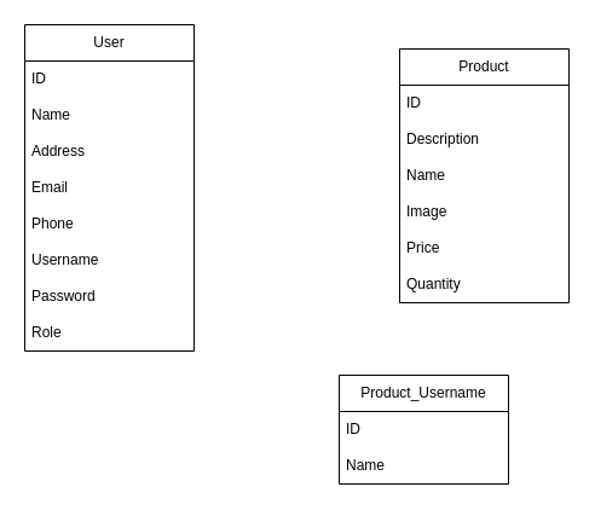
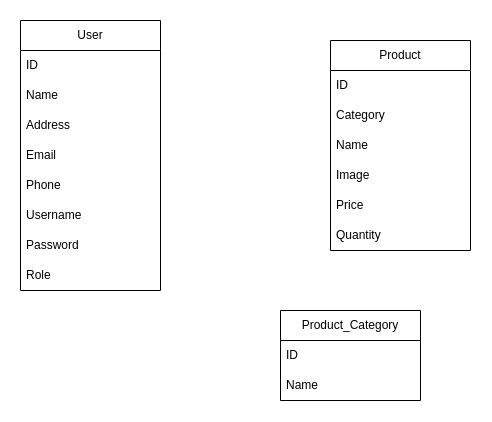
  <mxCell id="0" />
  <mxCell id="1" parent="0" />
  <mxCell id="2" value="User" style="swimlane;fontStyle=0;childLayout=stackLayout;horizontal=1;startSize=30;horizontalStack=0;resizeParent=1;resizeParentMax=0;resizeLast=0;collapsible=1;marginBottom=0;whiteSpace=wrap;html=1;" parent="1" vertex="1"><mxGeometry x="20" y="20" width="140" height="270" as="geometry" /></mxCell>
  <mxCell id="3" value="ID" style="text;strokeColor=none;fillColor=none;align=left;verticalAlign=middle;spacingLeft=4;spacingRight=4;overflow=hidden;points=[[0,0.5],[1,0.5]];portConstraint=eastwest;rotatable=0;whiteSpace=wrap;html=1;" parent="2" vertex="1"><mxGeometry y="30" width="140" height="30" as="geometry" /></mxCell>
  <mxCell id="4" value="Name" style="text;strokeColor=none;fillColor=none;align=left;verticalAlign=middle;spacingLeft=4;spacingRight=4;overflow=hidden;points=[[0,0.5],[1,0.5]];portConstraint=eastwest;rotatable=0;whiteSpace=wrap;html=1;" parent="2" vertex="1"><mxGeometry y="60" width="140" height="30" as="geometry" /></mxCell>
  <mxCell id="5" value="Address" style="text;strokeColor=none;fillColor=none;align=left;verticalAlign=middle;spacingLeft=4;spacingRight=4;overflow=hidden;points=[[0,0.5],[1,0.5]];portConstraint=eastwest;rotatable=0;whiteSpace=wrap;html=1;" parent="2" vertex="1"><mxGeometry y="90" width="140" height="30" as="geometry" /></mxCell>
  <mxCell id="6" value="Email" style="text;strokeColor=none;fillColor=none;align=left;verticalAlign=middle;spacingLeft=4;spacingRight=4;overflow=hidden;points=[[0,0.5],[1,0.5]];portConstraint=eastwest;rotatable=0;whiteSpace=wrap;html=1;" parent="2" vertex="1"><mxGeometry y="120" width="140" height="30" as="geometry" /></mxCell>
  <mxCell id="7" value="Phone" style="text;strokeColor=none;fillColor=none;align=left;verticalAlign=middle;spacingLeft=4;spacingRight=4;overflow=hidden;points=[[0,0.5],[1,0.5]];portConstraint=eastwest;rotatable=0;whiteSpace=wrap;html=1;" parent="2" vertex="1"><mxGeometry y="150" width="140" height="30" as="geometry" /></mxCell>
  <mxCell id="8" value="Username" style="text;strokeColor=none;fillColor=none;align=left;verticalAlign=middle;spacingLeft=4;spacingRight=4;overflow=hidden;points=[[0,0.5],[1,0.5]];portConstraint=eastwest;rotatable=0;whiteSpace=wrap;html=1;" parent="2" vertex="1"><mxGeometry y="180" width="140" height="30" as="geometry" /></mxCell>
  <mxCell id="9" value="Password" style="text;strokeColor=none;fillColor=none;align=left;verticalAlign=middle;spacingLeft=4;spacingRight=4;overflow=hidden;points=[[0,0.5],[1,0.5]];portConstraint=eastwest;rotatable=0;whiteSpace=wrap;html=1;" parent="2" vertex="1"><mxGeometry y="210" width="140" height="30" as="geometry" /></mxCell>
  <mxCell id="10" value="Role&lt;br&gt;" style="text;strokeColor=none;fillColor=none;align=left;verticalAlign=middle;spacingLeft=4;spacingRight=4;overflow=hidden;points=[[0,0.5],[1,0.5]];portConstraint=eastwest;rotatable=0;whiteSpace=wrap;html=1;" parent="2" vertex="1"><mxGeometry y="240" width="140" height="30" as="geometry" /></mxCell>
  <mxCell id="11" value="Product" style="swimlane;fontStyle=0;childLayout=stackLayout;horizontal=1;startSize=30;horizontalStack=0;resizeParent=1;resizeParentMax=0;resizeLast=0;collapsible=1;marginBottom=0;whiteSpace=wrap;html=1;" parent="1" vertex="1"><mxGeometry x="330" y="40" width="140" height="210" as="geometry" /></mxCell>
  <mxCell id="12" value="ID" style="text;strokeColor=none;fillColor=none;align=left;verticalAlign=middle;spacingLeft=4;spacingRight=4;overflow=hidden;points=[[0,0.5],[1,0.5]];portConstraint=eastwest;rotatable=0;whiteSpace=wrap;html=1;" parent="11" vertex="1"><mxGeometry y="30" width="140" height="30" as="geometry" /></mxCell>
- <mxCell id="13" value="Description" style="text;strokeColor=none;fillColor=none;align=left;verticalAlign=middle;spacingLeft=4;spacingRight=4;overflow=hidden;points=[[0,0.5],[1,0.5]];portConstraint=eastwest;rotatable=0;whiteSpace=wrap;html=1;" parent="11" vertex="1"><mxGeometry y="60" width="140" height="30" as="geometry" /></mxCell>
+ <mxCell id="13" value="Category" style="text;strokeColor=none;fillColor=none;align=left;verticalAlign=middle;spacingLeft=4;spacingRight=4;overflow=hidden;points=[[0,0.5],[1,0.5]];portConstraint=eastwest;rotatable=0;whiteSpace=wrap;html=1;" parent="11" vertex="1"><mxGeometry y="60" width="140" height="30" as="geometry" /></mxCell>
  <mxCell id="14" value="Name" style="text;strokeColor=none;fillColor=none;align=left;verticalAlign=middle;spacingLeft=4;spacingRight=4;overflow=hidden;points=[[0,0.5],[1,0.5]];portConstraint=eastwest;rotatable=0;whiteSpace=wrap;html=1;" parent="11" vertex="1"><mxGeometry y="90" width="140" height="30" as="geometry" /></mxCell>
  <mxCell id="15" value="Image" style="text;strokeColor=none;fillColor=none;align=left;verticalAlign=middle;spacingLeft=4;spacingRight=4;overflow=hidden;points=[[0,0.5],[1,0.5]];portConstraint=eastwest;rotatable=0;whiteSpace=wrap;html=1;" parent="11" vertex="1"><mxGeometry y="120" width="140" height="30" as="geometry" /></mxCell>
  <mxCell id="16" value="Price" style="text;strokeColor=none;fillColor=none;align=left;verticalAlign=middle;spacingLeft=4;spacingRight=4;overflow=hidden;points=[[0,0.5],[1,0.5]];portConstraint=eastwest;rotatable=0;whiteSpace=wrap;html=1;" parent="11" vertex="1"><mxGeometry y="150" width="140" height="30" as="geometry" /></mxCell>
  <mxCell id="17" value="Quantity" style="text;strokeColor=none;fillColor=none;align=left;verticalAlign=middle;spacingLeft=4;spacingRight=4;overflow=hidden;points=[[0,0.5],[1,0.5]];portConstraint=eastwest;rotatable=0;whiteSpace=wrap;html=1;" parent="11" vertex="1"><mxGeometry y="180" width="140" height="30" as="geometry" /></mxCell>
- <mxCell id="18" value="Product_Username" style="swimlane;fontStyle=0;childLayout=stackLayout;horizontal=1;startSize=30;horizontalStack=0;resizeParent=1;resizeParentMax=0;resizeLast=0;collapsible=1;marginBottom=0;whiteSpace=wrap;html=1;" parent="1" vertex="1"><mxGeometry x="280" y="310" width="140" height="90" as="geometry" /></mxCell>
+ <mxCell id="18" value="Product_Category" style="swimlane;fontStyle=0;childLayout=stackLayout;horizontal=1;startSize=30;horizontalStack=0;resizeParent=1;resizeParentMax=0;resizeLast=0;collapsible=1;marginBottom=0;whiteSpace=wrap;html=1;" parent="1" vertex="1"><mxGeometry x="280" y="310" width="140" height="90" as="geometry" /></mxCell>
  <mxCell id="19" value="ID" style="text;strokeColor=none;fillColor=none;align=left;verticalAlign=middle;spacingLeft=4;spacingRight=4;overflow=hidden;points=[[0,0.5],[1,0.5]];portConstraint=eastwest;rotatable=0;whiteSpace=wrap;html=1;" parent="18" vertex="1"><mxGeometry y="30" width="140" height="30" as="geometry" /></mxCell>
  <mxCell id="20" value="Name" style="text;strokeColor=none;fillColor=none;align=left;verticalAlign=middle;spacingLeft=4;spacingRight=4;overflow=hidden;points=[[0,0.5],[1,0.5]];portConstraint=eastwest;rotatable=0;whiteSpace=wrap;html=1;" parent="18" vertex="1"><mxGeometry y="60" width="140" height="30" as="geometry" /></mxCell>
